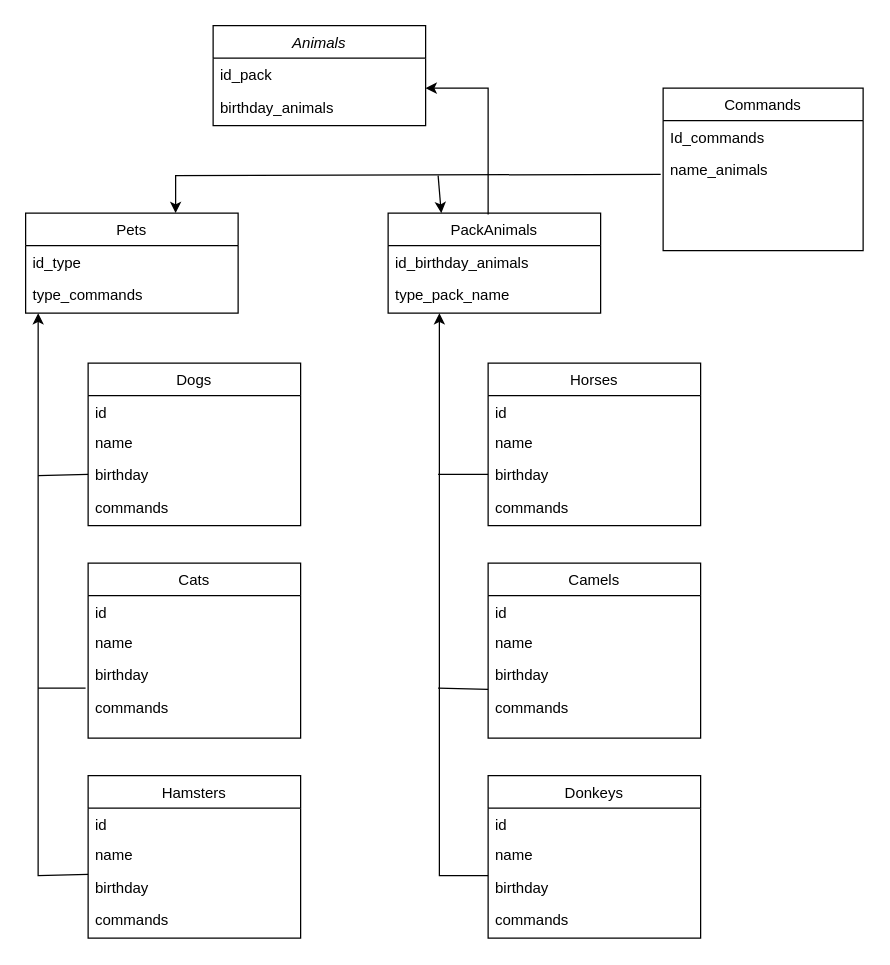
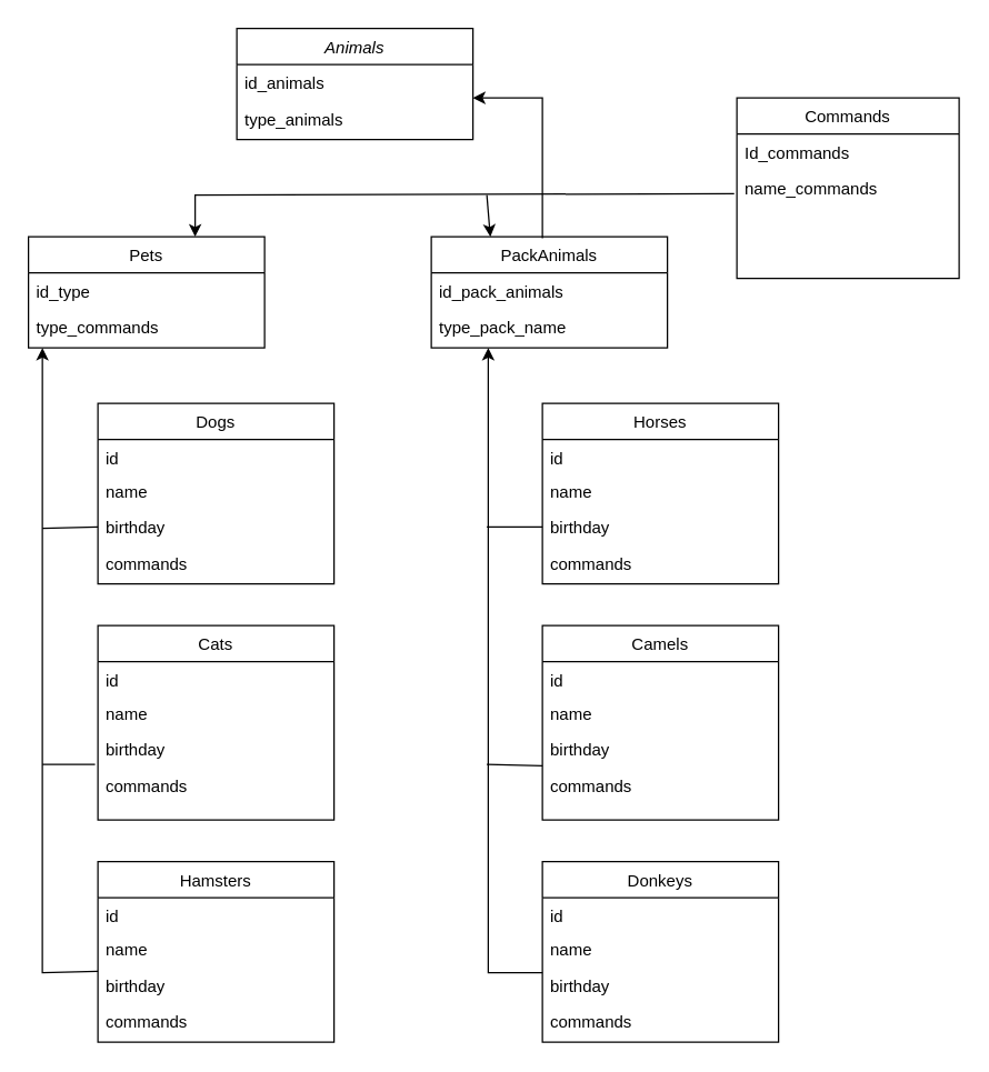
  <mxCell id="0" />
  <mxCell id="1" parent="0" />
  <mxCell id="2" value="Animals" style="swimlane;fontStyle=2;align=center;verticalAlign=top;childLayout=stackLayout;horizontal=1;startSize=26;horizontalStack=0;resizeParent=1;resizeLast=0;collapsible=1;marginBottom=0;rounded=0;shadow=0;strokeWidth=1;" parent="1" vertex="1"><mxGeometry x="170" y="20" width="170" height="80" as="geometry"><mxRectangle x="220" y="120" width="160" height="26" as="alternateBounds" /></mxGeometry></mxCell>
- <mxCell id="3" value="id_pack" style="text;align=left;verticalAlign=top;spacingLeft=4;spacingRight=4;overflow=hidden;rotatable=0;points=[[0,0.5],[1,0.5]];portConstraint=eastwest;" parent="2" vertex="1"><mxGeometry y="26" width="170" height="26" as="geometry" /></mxCell>
- <mxCell id="4" value="birthday_animals" style="text;align=left;verticalAlign=top;spacingLeft=4;spacingRight=4;overflow=hidden;rotatable=0;points=[[0,0.5],[1,0.5]];portConstraint=eastwest;rounded=0;shadow=0;html=0;" parent="2" vertex="1"><mxGeometry y="52" width="170" height="26" as="geometry" /></mxCell>
+ <mxCell id="3" value="id_animals" style="text;align=left;verticalAlign=top;spacingLeft=4;spacingRight=4;overflow=hidden;rotatable=0;points=[[0,0.5],[1,0.5]];portConstraint=eastwest;" parent="2" vertex="1"><mxGeometry y="26" width="170" height="26" as="geometry" /></mxCell>
+ <mxCell id="4" value="type_animals" style="text;align=left;verticalAlign=top;spacingLeft=4;spacingRight=4;overflow=hidden;rotatable=0;points=[[0,0.5],[1,0.5]];portConstraint=eastwest;rounded=0;shadow=0;html=0;" parent="2" vertex="1"><mxGeometry y="52" width="170" height="26" as="geometry" /></mxCell>
  <mxCell id="5" value="Commands" style="swimlane;fontStyle=0;align=center;verticalAlign=top;childLayout=stackLayout;horizontal=1;startSize=26;horizontalStack=0;resizeParent=1;resizeLast=0;collapsible=1;marginBottom=0;rounded=0;shadow=0;strokeWidth=1;" parent="1" vertex="1"><mxGeometry x="530" y="70" width="160" height="130" as="geometry"><mxRectangle x="130" y="380" width="160" height="26" as="alternateBounds" /></mxGeometry></mxCell>
  <mxCell id="6" value="Id_commands" style="text;align=left;verticalAlign=top;spacingLeft=4;spacingRight=4;overflow=hidden;rotatable=0;points=[[0,0.5],[1,0.5]];portConstraint=eastwest;" parent="5" vertex="1"><mxGeometry y="26" width="160" height="26" as="geometry" /></mxCell>
- <mxCell id="7" value="name_animals" style="text;align=left;verticalAlign=top;spacingLeft=4;spacingRight=4;overflow=hidden;rotatable=0;points=[[0,0.5],[1,0.5]];portConstraint=eastwest;" vertex="1" parent="5"><mxGeometry y="52" width="160" height="26" as="geometry" /></mxCell>
+ <mxCell id="7" value="name_commands" style="text;align=left;verticalAlign=top;spacingLeft=4;spacingRight=4;overflow=hidden;rotatable=0;points=[[0,0.5],[1,0.5]];portConstraint=eastwest;" vertex="1" parent="5"><mxGeometry y="52" width="160" height="26" as="geometry" /></mxCell>
  <mxCell id="8" value="Pets" style="swimlane;fontStyle=0;align=center;verticalAlign=top;childLayout=stackLayout;horizontal=1;startSize=26;horizontalStack=0;resizeParent=1;resizeLast=0;collapsible=1;marginBottom=0;rounded=0;shadow=0;strokeWidth=1;" parent="1" vertex="1"><mxGeometry x="20" y="170" width="170" height="80" as="geometry"><mxRectangle x="550" y="140" width="160" height="26" as="alternateBounds" /></mxGeometry></mxCell>
  <mxCell id="9" value="id_type" style="text;align=left;verticalAlign=top;spacingLeft=4;spacingRight=4;overflow=hidden;rotatable=0;points=[[0,0.5],[1,0.5]];portConstraint=eastwest;" parent="8" vertex="1"><mxGeometry y="26" width="170" height="26" as="geometry" /></mxCell>
  <mxCell id="10" value="type_commands" style="text;align=left;verticalAlign=top;spacingLeft=4;spacingRight=4;overflow=hidden;rotatable=0;points=[[0,0.5],[1,0.5]];portConstraint=eastwest;rounded=0;shadow=0;html=0;" parent="8" vertex="1"><mxGeometry y="52" width="170" height="26" as="geometry" /></mxCell>
  <mxCell id="11" value="PackAnimals" style="swimlane;fontStyle=0;align=center;verticalAlign=top;childLayout=stackLayout;horizontal=1;startSize=26;horizontalStack=0;resizeParent=1;resizeLast=0;collapsible=1;marginBottom=0;rounded=0;shadow=0;strokeWidth=1;" parent="1" vertex="1"><mxGeometry x="310" y="170" width="170" height="80" as="geometry"><mxRectangle x="550" y="140" width="160" height="26" as="alternateBounds" /></mxGeometry></mxCell>
- <mxCell id="12" value="id_birthday_animals" style="text;align=left;verticalAlign=top;spacingLeft=4;spacingRight=4;overflow=hidden;rotatable=0;points=[[0,0.5],[1,0.5]];portConstraint=eastwest;" parent="11" vertex="1"><mxGeometry y="26" width="170" height="26" as="geometry" /></mxCell>
+ <mxCell id="12" value="id_pack_animals" style="text;align=left;verticalAlign=top;spacingLeft=4;spacingRight=4;overflow=hidden;rotatable=0;points=[[0,0.5],[1,0.5]];portConstraint=eastwest;" parent="11" vertex="1"><mxGeometry y="26" width="170" height="26" as="geometry" /></mxCell>
  <mxCell id="13" value="type_pack_name" style="text;align=left;verticalAlign=top;spacingLeft=4;spacingRight=4;overflow=hidden;rotatable=0;points=[[0,0.5],[1,0.5]];portConstraint=eastwest;rounded=0;shadow=0;html=0;" parent="11" vertex="1"><mxGeometry y="52" width="170" height="26" as="geometry" /></mxCell>
  <mxCell id="14" value="Dogs" style="swimlane;fontStyle=0;align=center;verticalAlign=top;childLayout=stackLayout;horizontal=1;startSize=26;horizontalStack=0;resizeParent=1;resizeLast=0;collapsible=1;marginBottom=0;rounded=0;shadow=0;strokeWidth=1;" parent="1" vertex="1"><mxGeometry x="70" y="290" width="170" height="130" as="geometry"><mxRectangle x="550" y="140" width="160" height="26" as="alternateBounds" /></mxGeometry></mxCell>
  <mxCell id="15" value="id" style="text;align=left;verticalAlign=top;spacingLeft=4;spacingRight=4;overflow=hidden;rotatable=0;points=[[0,0.5],[1,0.5]];portConstraint=eastwest;" parent="14" vertex="1"><mxGeometry y="26" width="170" height="24" as="geometry" /></mxCell>
  <mxCell id="16" value="name" style="text;align=left;verticalAlign=top;spacingLeft=4;spacingRight=4;overflow=hidden;rotatable=0;points=[[0,0.5],[1,0.5]];portConstraint=eastwest;rounded=0;shadow=0;html=0;" parent="14" vertex="1"><mxGeometry y="50" width="170" height="26" as="geometry" /></mxCell>
  <mxCell id="17" value="birthday" style="text;align=left;verticalAlign=top;spacingLeft=4;spacingRight=4;overflow=hidden;rotatable=0;points=[[0,0.5],[1,0.5]];portConstraint=eastwest;rounded=0;shadow=0;html=0;" parent="14" vertex="1"><mxGeometry y="76" width="170" height="26" as="geometry" /></mxCell>
  <mxCell id="18" value="commands" style="text;align=left;verticalAlign=top;spacingLeft=4;spacingRight=4;overflow=hidden;rotatable=0;points=[[0,0.5],[1,0.5]];portConstraint=eastwest;rounded=0;shadow=0;html=0;" parent="14" vertex="1"><mxGeometry y="102" width="170" height="26" as="geometry" /></mxCell>
  <mxCell id="19" value="Cats" style="swimlane;fontStyle=0;align=center;verticalAlign=top;childLayout=stackLayout;horizontal=1;startSize=26;horizontalStack=0;resizeParent=1;resizeLast=0;collapsible=1;marginBottom=0;rounded=0;shadow=0;strokeWidth=1;" parent="1" vertex="1"><mxGeometry x="70" y="450" width="170" height="140" as="geometry"><mxRectangle x="550" y="140" width="160" height="26" as="alternateBounds" /></mxGeometry></mxCell>
  <mxCell id="20" value="id" style="text;align=left;verticalAlign=top;spacingLeft=4;spacingRight=4;overflow=hidden;rotatable=0;points=[[0,0.5],[1,0.5]];portConstraint=eastwest;" parent="19" vertex="1"><mxGeometry y="26" width="170" height="24" as="geometry" /></mxCell>
  <mxCell id="21" value="name" style="text;align=left;verticalAlign=top;spacingLeft=4;spacingRight=4;overflow=hidden;rotatable=0;points=[[0,0.5],[1,0.5]];portConstraint=eastwest;rounded=0;shadow=0;html=0;" parent="19" vertex="1"><mxGeometry y="50" width="170" height="26" as="geometry" /></mxCell>
  <mxCell id="22" value="birthday" style="text;align=left;verticalAlign=top;spacingLeft=4;spacingRight=4;overflow=hidden;rotatable=0;points=[[0,0.5],[1,0.5]];portConstraint=eastwest;rounded=0;shadow=0;html=0;" parent="19" vertex="1"><mxGeometry y="76" width="170" height="26" as="geometry" /></mxCell>
  <mxCell id="23" value="commands" style="text;align=left;verticalAlign=top;spacingLeft=4;spacingRight=4;overflow=hidden;rotatable=0;points=[[0,0.5],[1,0.5]];portConstraint=eastwest;rounded=0;shadow=0;html=0;" parent="19" vertex="1"><mxGeometry y="102" width="170" height="26" as="geometry" /></mxCell>
  <mxCell id="24" value="Hamsters" style="swimlane;fontStyle=0;align=center;verticalAlign=top;childLayout=stackLayout;horizontal=1;startSize=26;horizontalStack=0;resizeParent=1;resizeLast=0;collapsible=1;marginBottom=0;rounded=0;shadow=0;strokeWidth=1;" parent="1" vertex="1"><mxGeometry x="70" y="620" width="170" height="130" as="geometry"><mxRectangle x="550" y="140" width="160" height="26" as="alternateBounds" /></mxGeometry></mxCell>
  <mxCell id="25" value="id" style="text;align=left;verticalAlign=top;spacingLeft=4;spacingRight=4;overflow=hidden;rotatable=0;points=[[0,0.5],[1,0.5]];portConstraint=eastwest;" parent="24" vertex="1"><mxGeometry y="26" width="170" height="24" as="geometry" /></mxCell>
  <mxCell id="26" value="name" style="text;align=left;verticalAlign=top;spacingLeft=4;spacingRight=4;overflow=hidden;rotatable=0;points=[[0,0.5],[1,0.5]];portConstraint=eastwest;rounded=0;shadow=0;html=0;" parent="24" vertex="1"><mxGeometry y="50" width="170" height="26" as="geometry" /></mxCell>
  <mxCell id="27" value="birthday" style="text;align=left;verticalAlign=top;spacingLeft=4;spacingRight=4;overflow=hidden;rotatable=0;points=[[0,0.5],[1,0.5]];portConstraint=eastwest;rounded=0;shadow=0;html=0;" parent="24" vertex="1"><mxGeometry y="76" width="170" height="26" as="geometry" /></mxCell>
  <mxCell id="28" value="commands" style="text;align=left;verticalAlign=top;spacingLeft=4;spacingRight=4;overflow=hidden;rotatable=0;points=[[0,0.5],[1,0.5]];portConstraint=eastwest;rounded=0;shadow=0;html=0;" parent="24" vertex="1"><mxGeometry y="102" width="170" height="26" as="geometry" /></mxCell>
  <mxCell id="29" value="" style="endArrow=classic;html=1;rounded=0;exitX=0;exitY=0.115;exitDx=0;exitDy=0;exitPerimeter=0;entryX=0.059;entryY=1.077;entryDx=0;entryDy=0;entryPerimeter=0;" parent="1" source="27" target="10" edge="1"><mxGeometry width="50" height="50" relative="1" as="geometry"><mxPoint x="340" y="540" as="sourcePoint" /><mxPoint x="30" y="260" as="targetPoint" /><Array as="points"><mxPoint x="30" y="700" /><mxPoint x="30" y="660" /><mxPoint x="30" y="480" /></Array></mxGeometry></mxCell>
  <mxCell id="30" value="" style="endArrow=none;html=1;rounded=0;exitX=-0.012;exitY=0.923;exitDx=0;exitDy=0;exitPerimeter=0;" parent="1" source="22" edge="1"><mxGeometry width="50" height="50" relative="1" as="geometry"><mxPoint x="340" y="560" as="sourcePoint" /><mxPoint x="30" y="550" as="targetPoint" /></mxGeometry></mxCell>
  <mxCell id="31" value="" style="endArrow=none;html=1;rounded=0;exitX=0;exitY=0.5;exitDx=0;exitDy=0;" parent="1" source="17" edge="1"><mxGeometry width="50" height="50" relative="1" as="geometry"><mxPoint x="340" y="560" as="sourcePoint" /><mxPoint x="30" y="380" as="targetPoint" /></mxGeometry></mxCell>
  <mxCell id="32" value="" style="endArrow=classic;html=1;rounded=0;entryX=1;entryY=0.5;entryDx=0;entryDy=0;" parent="1" edge="1"><mxGeometry width="50" height="50" relative="1" as="geometry"><mxPoint x="390" y="171" as="sourcePoint" /><mxPoint x="340" y="70" as="targetPoint" /><Array as="points"><mxPoint x="390" y="70" /></Array></mxGeometry></mxCell>
  <mxCell id="33" value="Horses" style="swimlane;fontStyle=0;align=center;verticalAlign=top;childLayout=stackLayout;horizontal=1;startSize=26;horizontalStack=0;resizeParent=1;resizeLast=0;collapsible=1;marginBottom=0;rounded=0;shadow=0;strokeWidth=1;" parent="1" vertex="1"><mxGeometry x="390" y="290" width="170" height="130" as="geometry"><mxRectangle x="550" y="140" width="160" height="26" as="alternateBounds" /></mxGeometry></mxCell>
  <mxCell id="34" value="id" style="text;align=left;verticalAlign=top;spacingLeft=4;spacingRight=4;overflow=hidden;rotatable=0;points=[[0,0.5],[1,0.5]];portConstraint=eastwest;" parent="33" vertex="1"><mxGeometry y="26" width="170" height="24" as="geometry" /></mxCell>
  <mxCell id="35" value="name" style="text;align=left;verticalAlign=top;spacingLeft=4;spacingRight=4;overflow=hidden;rotatable=0;points=[[0,0.5],[1,0.5]];portConstraint=eastwest;rounded=0;shadow=0;html=0;" parent="33" vertex="1"><mxGeometry y="50" width="170" height="26" as="geometry" /></mxCell>
  <mxCell id="36" value="birthday" style="text;align=left;verticalAlign=top;spacingLeft=4;spacingRight=4;overflow=hidden;rotatable=0;points=[[0,0.5],[1,0.5]];portConstraint=eastwest;rounded=0;shadow=0;html=0;" parent="33" vertex="1"><mxGeometry y="76" width="170" height="26" as="geometry" /></mxCell>
  <mxCell id="37" value="commands" style="text;align=left;verticalAlign=top;spacingLeft=4;spacingRight=4;overflow=hidden;rotatable=0;points=[[0,0.5],[1,0.5]];portConstraint=eastwest;rounded=0;shadow=0;html=0;" parent="33" vertex="1"><mxGeometry y="102" width="170" height="26" as="geometry" /></mxCell>
  <mxCell id="38" value="Camels" style="swimlane;fontStyle=0;align=center;verticalAlign=top;childLayout=stackLayout;horizontal=1;startSize=26;horizontalStack=0;resizeParent=1;resizeLast=0;collapsible=1;marginBottom=0;rounded=0;shadow=0;strokeWidth=1;" parent="1" vertex="1"><mxGeometry x="390" y="450" width="170" height="140" as="geometry"><mxRectangle x="550" y="140" width="160" height="26" as="alternateBounds" /></mxGeometry></mxCell>
  <mxCell id="39" value="id" style="text;align=left;verticalAlign=top;spacingLeft=4;spacingRight=4;overflow=hidden;rotatable=0;points=[[0,0.5],[1,0.5]];portConstraint=eastwest;" parent="38" vertex="1"><mxGeometry y="26" width="170" height="24" as="geometry" /></mxCell>
  <mxCell id="40" value="name" style="text;align=left;verticalAlign=top;spacingLeft=4;spacingRight=4;overflow=hidden;rotatable=0;points=[[0,0.5],[1,0.5]];portConstraint=eastwest;rounded=0;shadow=0;html=0;" parent="38" vertex="1"><mxGeometry y="50" width="170" height="26" as="geometry" /></mxCell>
  <mxCell id="41" value="birthday" style="text;align=left;verticalAlign=top;spacingLeft=4;spacingRight=4;overflow=hidden;rotatable=0;points=[[0,0.5],[1,0.5]];portConstraint=eastwest;rounded=0;shadow=0;html=0;" parent="38" vertex="1"><mxGeometry y="76" width="170" height="26" as="geometry" /></mxCell>
  <mxCell id="42" value="commands" style="text;align=left;verticalAlign=top;spacingLeft=4;spacingRight=4;overflow=hidden;rotatable=0;points=[[0,0.5],[1,0.5]];portConstraint=eastwest;rounded=0;shadow=0;html=0;" parent="38" vertex="1"><mxGeometry y="102" width="170" height="26" as="geometry" /></mxCell>
  <mxCell id="43" value="Donkeys" style="swimlane;fontStyle=0;align=center;verticalAlign=top;childLayout=stackLayout;horizontal=1;startSize=26;horizontalStack=0;resizeParent=1;resizeLast=0;collapsible=1;marginBottom=0;rounded=0;shadow=0;strokeWidth=1;" parent="1" vertex="1"><mxGeometry x="390" y="620" width="170" height="130" as="geometry"><mxRectangle x="550" y="140" width="160" height="26" as="alternateBounds" /></mxGeometry></mxCell>
  <mxCell id="44" value="id" style="text;align=left;verticalAlign=top;spacingLeft=4;spacingRight=4;overflow=hidden;rotatable=0;points=[[0,0.5],[1,0.5]];portConstraint=eastwest;" parent="43" vertex="1"><mxGeometry y="26" width="170" height="24" as="geometry" /></mxCell>
  <mxCell id="45" value="name" style="text;align=left;verticalAlign=top;spacingLeft=4;spacingRight=4;overflow=hidden;rotatable=0;points=[[0,0.5],[1,0.5]];portConstraint=eastwest;rounded=0;shadow=0;html=0;" parent="43" vertex="1"><mxGeometry y="50" width="170" height="26" as="geometry" /></mxCell>
  <mxCell id="46" value="birthday" style="text;align=left;verticalAlign=top;spacingLeft=4;spacingRight=4;overflow=hidden;rotatable=0;points=[[0,0.5],[1,0.5]];portConstraint=eastwest;rounded=0;shadow=0;html=0;" parent="43" vertex="1"><mxGeometry y="76" width="170" height="26" as="geometry" /></mxCell>
  <mxCell id="47" value="commands" style="text;align=left;verticalAlign=top;spacingLeft=4;spacingRight=4;overflow=hidden;rotatable=0;points=[[0,0.5],[1,0.5]];portConstraint=eastwest;rounded=0;shadow=0;html=0;" parent="43" vertex="1"><mxGeometry y="102" width="170" height="26" as="geometry" /></mxCell>
  <mxCell id="48" value="" style="endArrow=classic;html=1;rounded=0;exitX=-0.006;exitY=0.923;exitDx=0;exitDy=0;exitPerimeter=0;" parent="1" edge="1"><mxGeometry width="50" height="50" relative="1" as="geometry"><mxPoint x="390" y="700" as="sourcePoint" /><mxPoint x="351" y="250" as="targetPoint" /><Array as="points"><mxPoint x="351" y="700" /><mxPoint x="351" y="510" /><mxPoint x="351" y="330" /></Array></mxGeometry></mxCell>
  <mxCell id="49" value="" style="endArrow=none;html=1;rounded=0;exitX=0;exitY=0.5;exitDx=0;exitDy=0;" parent="1" source="36" edge="1"><mxGeometry width="50" height="50" relative="1" as="geometry"><mxPoint x="370" y="380" as="sourcePoint" /><mxPoint x="350" y="379" as="targetPoint" /></mxGeometry></mxCell>
  <mxCell id="50" value="" style="endArrow=none;html=1;rounded=0;exitX=0;exitY=0.962;exitDx=0;exitDy=0;exitPerimeter=0;" parent="1" source="41" edge="1"><mxGeometry width="50" height="50" relative="1" as="geometry"><mxPoint x="360" y="650" as="sourcePoint" /><mxPoint x="350" y="550" as="targetPoint" /></mxGeometry></mxCell>
  <mxCell id="51" value="" style="endArrow=classic;html=1;rounded=0;exitX=-0.012;exitY=0.985;exitDx=0;exitDy=0;exitPerimeter=0;" parent="1" edge="1"><mxGeometry width="50" height="50" relative="1" as="geometry"><mxPoint x="528.08" y="138.98" as="sourcePoint" /><mxPoint x="140" y="170" as="targetPoint" /><Array as="points"><mxPoint x="140" y="140" /></Array></mxGeometry></mxCell>
  <mxCell id="52" value="" style="endArrow=classic;html=1;rounded=0;entryX=0.25;entryY=0;entryDx=0;entryDy=0;" parent="1" target="11" edge="1"><mxGeometry width="50" height="50" relative="1" as="geometry"><mxPoint x="350" y="140" as="sourcePoint" /><mxPoint x="390" y="310" as="targetPoint" /></mxGeometry></mxCell>
